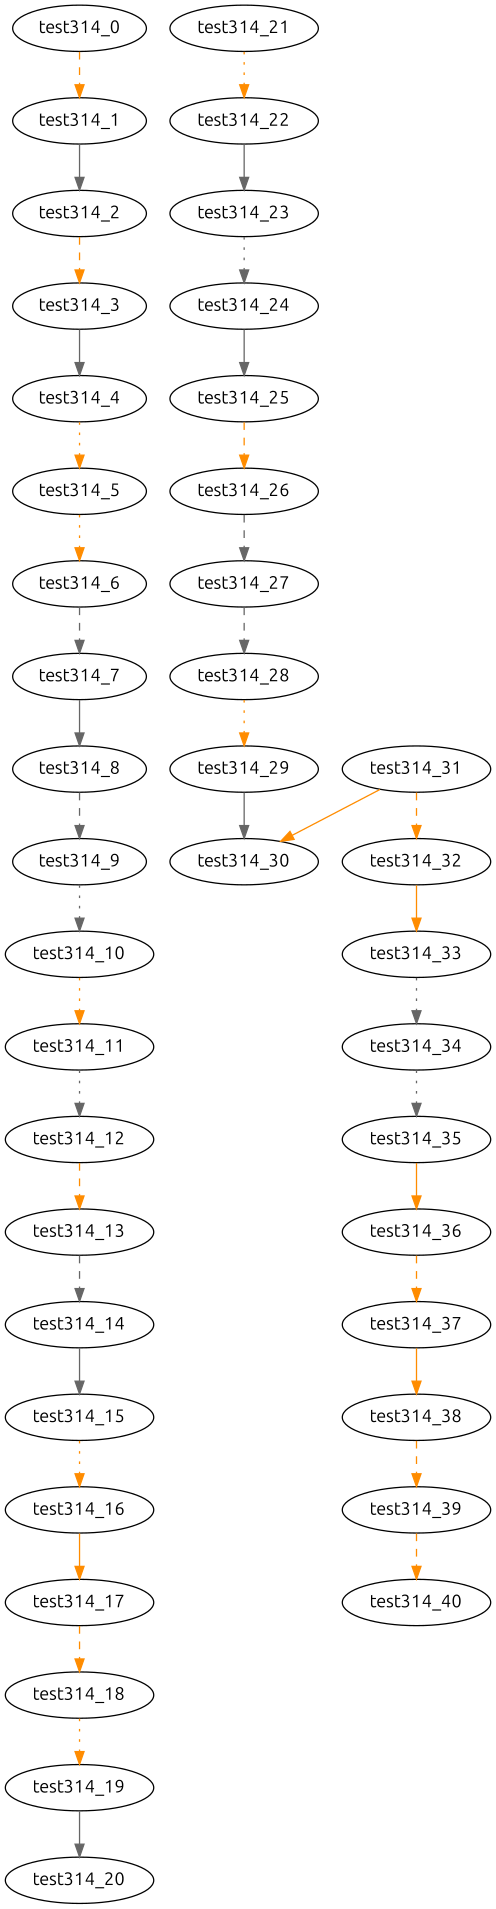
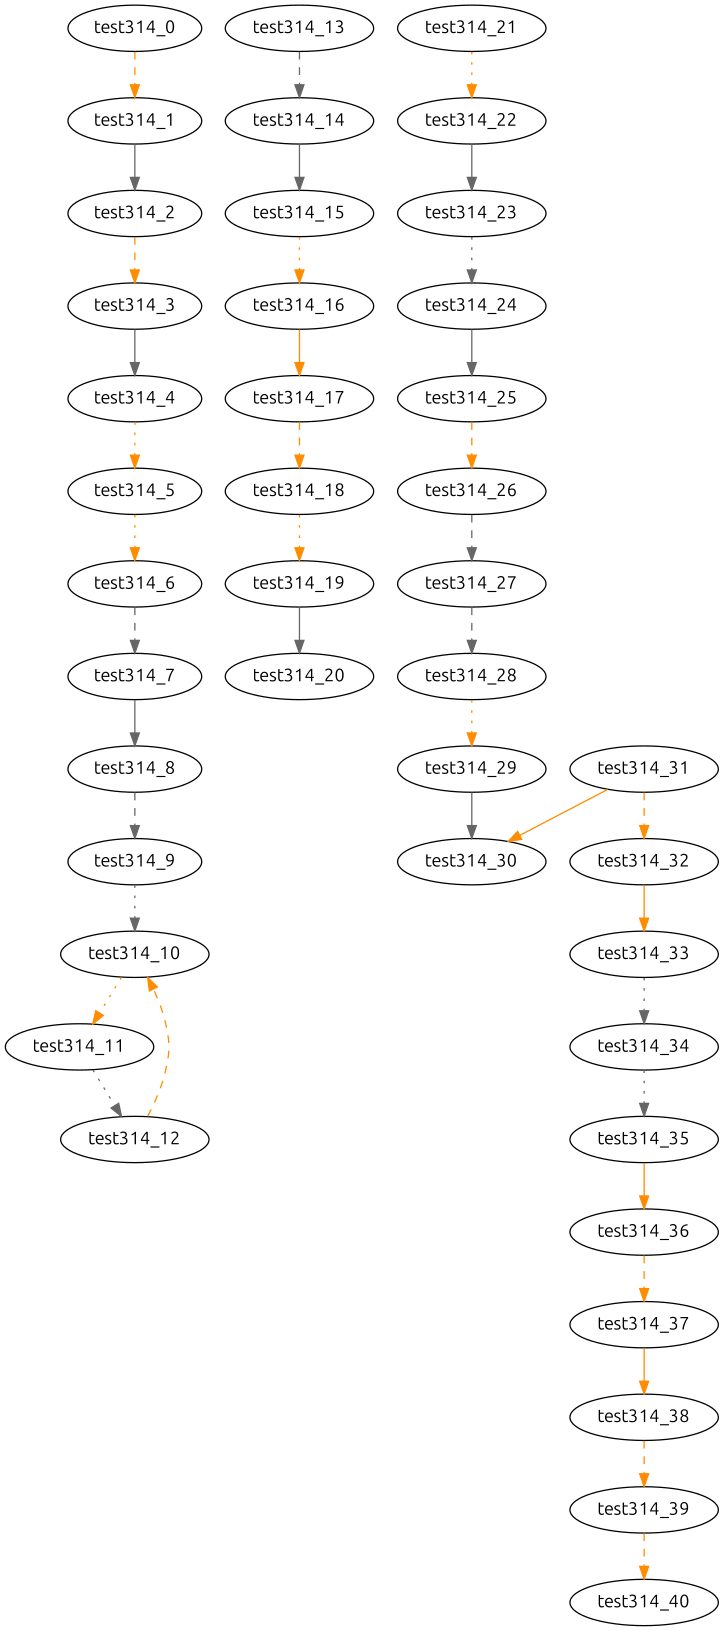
  digraph {
    fontname=Ubuntu
    node [fontname=Ubuntu]
    edge [color=darkorange fontname=Ubuntu style=dashed]
    test314_0
    test314_1
    test314_2
    test314_3
    test314_4
    test314_5
    test314_6
    test314_7
    test314_8
    test314_9
    test314_10
    test314_11
    test314_12
    test314_13
    test314_14
    test314_15
    test314_16
    test314_17
    test314_18
    test314_19
    test314_20
    test314_21
    test314_22
    test314_23
    test314_24
    test314_25
    test314_26
    test314_27
    test314_28
    test314_29
    test314_30
    test314_31
    test314_32
    test314_33
    test314_34
    test314_35
    test314_36
    test314_37
    test314_38
    test314_39
    test314_40
    test314_0 -> test314_1
    test314_1 -> test314_2 [color=gray40 style=solid]
    test314_2 -> test314_3
    test314_3 -> test314_4 [color=gray40 style=solid]
    test314_4 -> test314_5 [style=dotted]
    test314_5 -> test314_6 [style=dotted]
    test314_6 -> test314_7 [color=gray40]
    test314_7 -> test314_8 [color=gray40 style=solid]
    test314_8 -> test314_9 [color=gray40]
    test314_9 -> test314_10 [color=gray40 style=dotted]
    test314_10 -> test314_11 [style=dotted]
    test314_11 -> test314_12 [color=gray40 style=dotted]
-   test314_12 -> test314_13
+   test314_12 -> test314_10
    test314_13 -> test314_14 [color=gray40]
    test314_14 -> test314_15 [color=gray40 style=solid]
    test314_15 -> test314_16 [style=dotted]
    test314_16 -> test314_17 [style=solid]
    test314_17 -> test314_18
    test314_18 -> test314_19 [style=dotted]
    test314_19 -> test314_20 [color=gray40 style=solid]
    test314_21 -> test314_22 [style=dotted]
    test314_22 -> test314_23 [color=gray40 style=solid]
    test314_23 -> test314_24 [color=gray40 style=dotted]
    test314_24 -> test314_25 [color=gray40 style=solid]
    test314_25 -> test314_26
    test314_26 -> test314_27 [color=gray40]
    test314_27 -> test314_28 [color=gray40]
    test314_28 -> test314_29 [style=dotted]
    test314_29 -> test314_30 [color=gray40 style=solid]
    test314_31 -> test314_30 [style=solid]
    test314_31 -> test314_32
    test314_32 -> test314_33 [style=solid]
    test314_33 -> test314_34 [color=gray40 style=dotted]
    test314_34 -> test314_35 [color=gray40 style=dotted]
    test314_35 -> test314_36 [style=solid]
    test314_36 -> test314_37
    test314_37 -> test314_38 [style=solid]
    test314_38 -> test314_39
    test314_39 -> test314_40
  }
